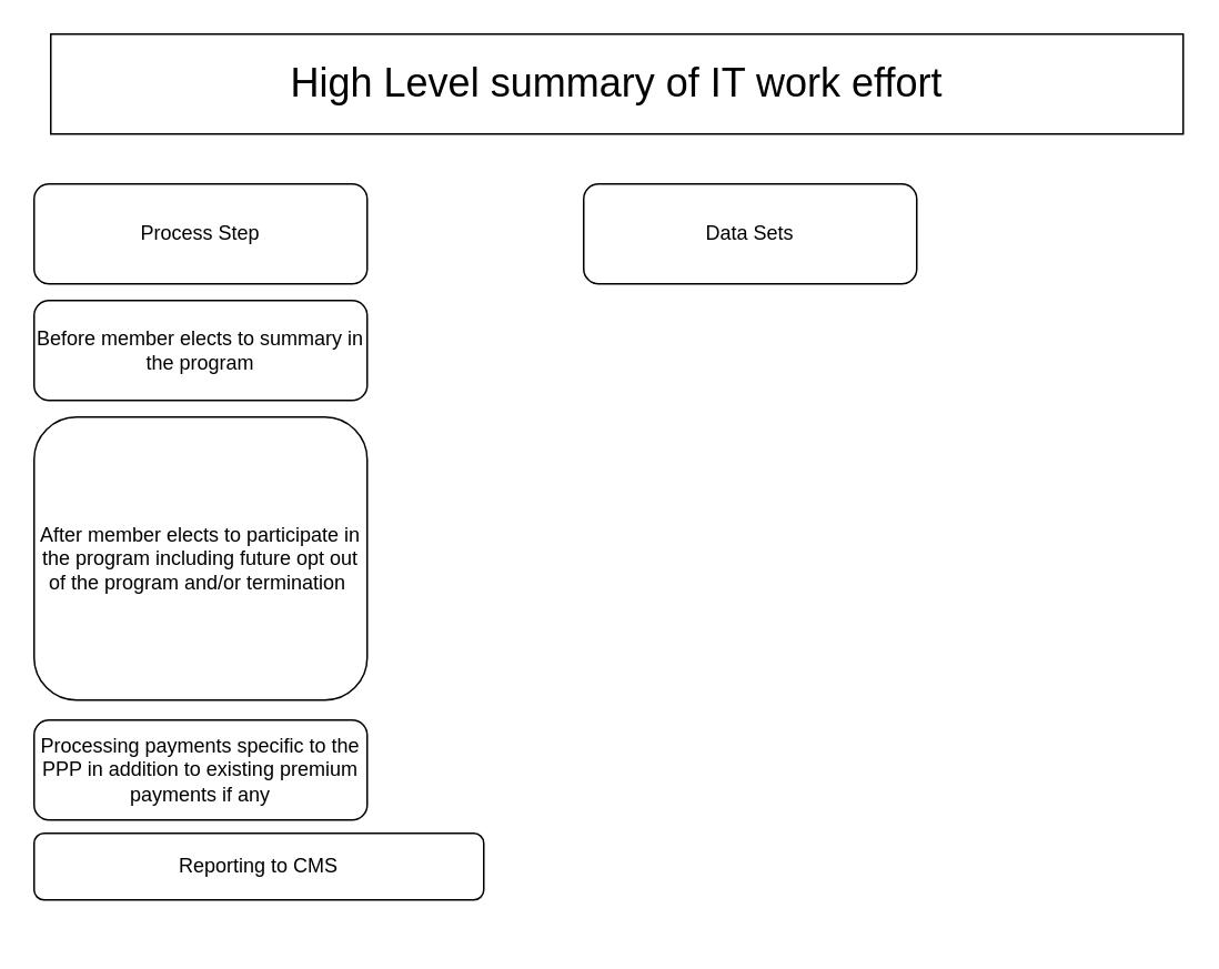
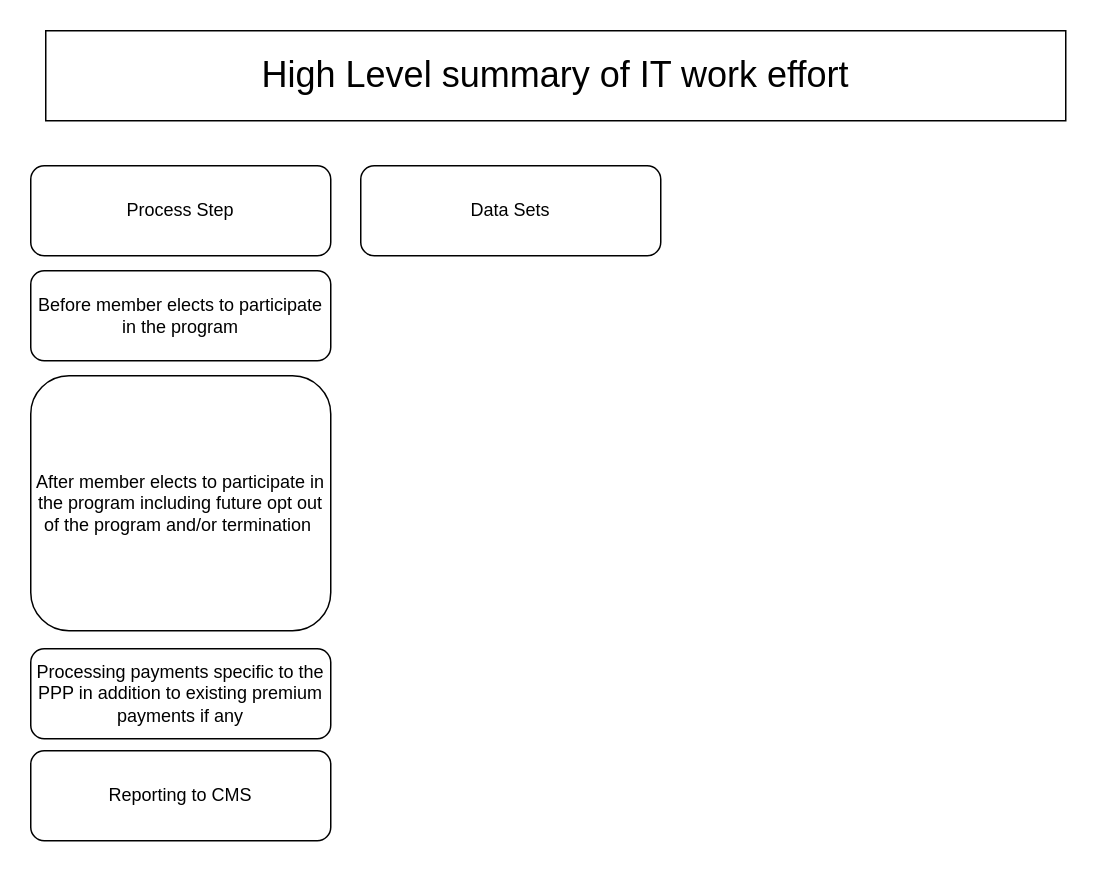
  <mxCell id="0" />
  <mxCell id="1" parent="0" />
  <mxCell id="2" value="&lt;font style=&quot;font-size: 24px;&quot;&gt;High Level summary of IT work effort&lt;/font&gt;" style="rounded=0;whiteSpace=wrap;html=1;" vertex="1" parent="1"><mxGeometry x="30" y="20" width="680" height="60" as="geometry" /></mxCell>
  <mxCell id="3" value="Process Step" style="rounded=1;whiteSpace=wrap;html=1;" vertex="1" parent="1"><mxGeometry x="20" y="110" width="200" height="60" as="geometry" /></mxCell>
- <mxCell id="4" value="Data Sets" style="rounded=1;whiteSpace=wrap;html=1;" vertex="1" parent="1"><mxGeometry x="350" y="110" width="200" height="60" as="geometry" /></mxCell>
- <mxCell id="5" value="Before member elects to summary in the program" style="rounded=1;whiteSpace=wrap;html=1;" vertex="1" parent="1"><mxGeometry x="20" y="180" width="200" height="60" as="geometry" /></mxCell>
+ <mxCell id="4" value="Data Sets" style="rounded=1;whiteSpace=wrap;html=1;" vertex="1" parent="1"><mxGeometry x="240" y="110" width="200" height="60" as="geometry" /></mxCell>
+ <mxCell id="5" value="Before member elects to participate in the program" style="rounded=1;whiteSpace=wrap;html=1;" vertex="1" parent="1"><mxGeometry x="20" y="180" width="200" height="60" as="geometry" /></mxCell>
  <mxCell id="6" value="After member elects to participate in the program including future opt out of the program and/or termination&amp;nbsp;" style="rounded=1;whiteSpace=wrap;html=1;" vertex="1" parent="1"><mxGeometry x="20" y="250" width="200" height="170" as="geometry" /></mxCell>
  <mxCell id="7" value="Processing payments specific to the PPP in addition to existing premium payments if any" style="rounded=1;whiteSpace=wrap;html=1;" vertex="1" parent="1"><mxGeometry x="20" y="432" width="200" height="60" as="geometry" /></mxCell>
- <mxCell id="8" value="Reporting to CMS" style="rounded=1;whiteSpace=wrap;html=1;" vertex="1" parent="1"><mxGeometry x="20" y="500" width="270" height="40" as="geometry" /></mxCell>
+ <mxCell id="8" value="Reporting to CMS" style="rounded=1;whiteSpace=wrap;html=1;" vertex="1" parent="1"><mxGeometry x="20" y="500" width="200" height="60" as="geometry" /></mxCell>
